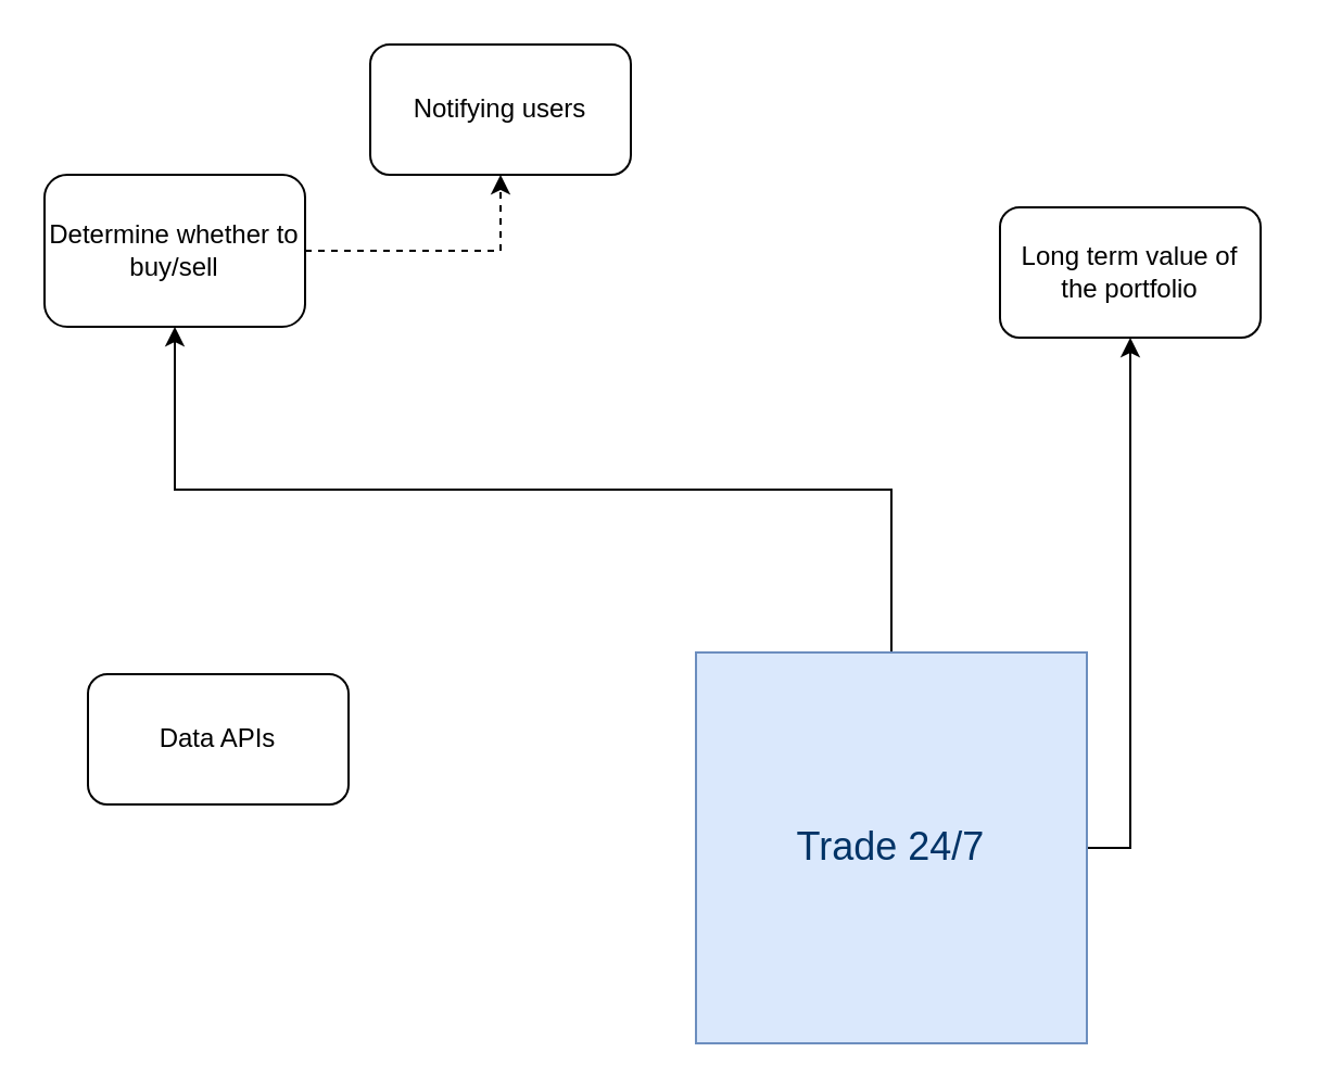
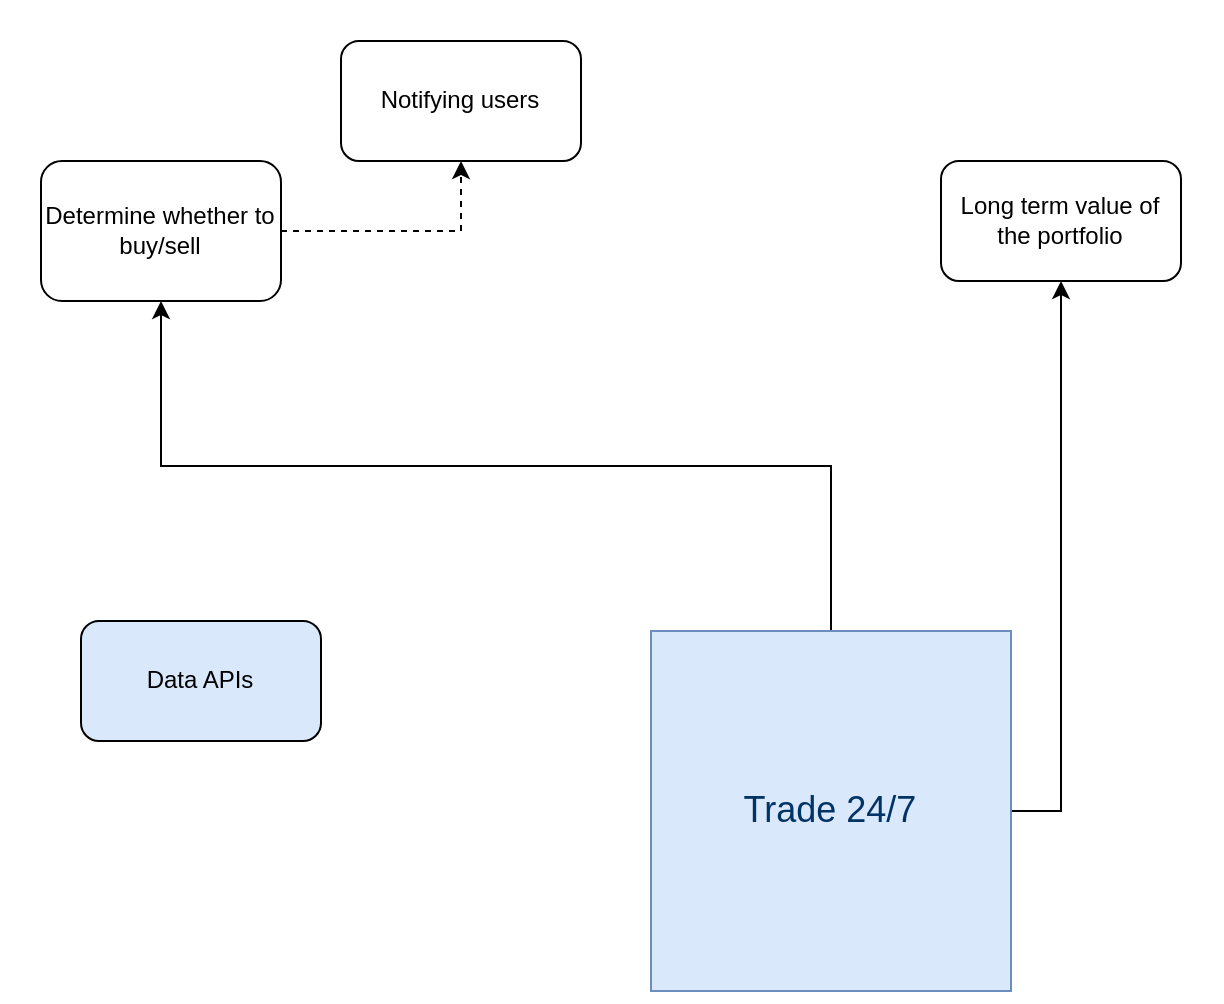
  <mxCell id="0" />
  <mxCell id="1" parent="0" />
  <mxCell id="2" style="edgeStyle=orthogonalEdgeStyle;rounded=0;orthogonalLoop=1;jettySize=auto;html=1;exitX=0.5;exitY=0;exitDx=0;exitDy=0;entryX=0.5;entryY=1;entryDx=0;entryDy=0;" edge="1" parent="1" source="4" target="7"><mxGeometry relative="1" as="geometry" /></mxCell>
  <mxCell id="3" style="edgeStyle=orthogonalEdgeStyle;rounded=0;orthogonalLoop=1;jettySize=auto;html=1;exitX=1;exitY=0.5;exitDx=0;exitDy=0;entryX=0.5;entryY=1;entryDx=0;entryDy=0;" edge="1" parent="1" source="4" target="8"><mxGeometry relative="1" as="geometry" /></mxCell>
- <mxCell id="4" value="&lt;font color=&quot;#003366&quot; style=&quot;font-size: 18px&quot;&gt;Trade 24/7&lt;/font&gt;" style="whiteSpace=wrap;html=1;aspect=fixed;fillColor=#dae8fc;strokeColor=#6c8ebf;" vertex="1" parent="1"><mxGeometry x="320" y="300" width="180" height="180" as="geometry" /></mxCell>
- <mxCell id="5" value="Data APIs" style="rounded=1;whiteSpace=wrap;html=1;" vertex="1" parent="1"><mxGeometry x="40" y="310" width="120" height="60" as="geometry" /></mxCell>
+ <mxCell id="4" value="&lt;font color=&quot;#003366&quot; style=&quot;font-size: 18px&quot;&gt;Trade 24/7&lt;/font&gt;" style="whiteSpace=wrap;html=1;aspect=fixed;fillColor=#dae8fc;strokeColor=#6c8ebf;" vertex="1" parent="1"><mxGeometry x="325" y="315" width="180" height="180" as="geometry" /></mxCell>
+ <mxCell id="5" value="Data APIs" style="rounded=1;whiteSpace=wrap;html=1;fillColor=#dae8fc;" vertex="1" parent="1"><mxGeometry x="40" y="310" width="120" height="60" as="geometry" /></mxCell>
  <mxCell id="6" style="edgeStyle=orthogonalEdgeStyle;rounded=0;orthogonalLoop=1;jettySize=auto;html=1;entryX=0.5;entryY=1;entryDx=0;entryDy=0;dashed=1;" edge="1" parent="1" source="7" target="9"><mxGeometry relative="1" as="geometry" /></mxCell>
  <mxCell id="7" value="Determine whether to buy/sell" style="rounded=1;whiteSpace=wrap;html=1;" vertex="1" parent="1"><mxGeometry x="20" y="80" width="120" height="70" as="geometry" /></mxCell>
- <mxCell id="8" value="Long term value of the portfolio" style="rounded=1;whiteSpace=wrap;html=1;" vertex="1" parent="1"><mxGeometry x="460" y="95" width="120" height="60" as="geometry" /></mxCell>
+ <mxCell id="8" value="Long term value of the portfolio" style="rounded=1;whiteSpace=wrap;html=1;" vertex="1" parent="1"><mxGeometry x="470" y="80" width="120" height="60" as="geometry" /></mxCell>
  <mxCell id="9" value="Notifying users" style="rounded=1;whiteSpace=wrap;html=1;" vertex="1" parent="1"><mxGeometry x="170" y="20" width="120" height="60" as="geometry" /></mxCell>
